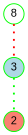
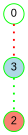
  graph {
    node [color=green fixedsize=true fontname=Arial fontsize=12 shape=circle style=filled]
    edge [penwidth=2.0 style=dotted]
-   0 [fillcolor=white height=0.3 width=0.3 label=8]
+   0 [fillcolor=white height=0.3 width=0.3]
    n2 [fillcolor=lightblue height=0.3 label=3 width=0.3]
    2 [fillcolor=salmon height=0.3 width=0.3]
    0 -- n2 [color=red]
    n2 -- 2 [color=green]
  }
